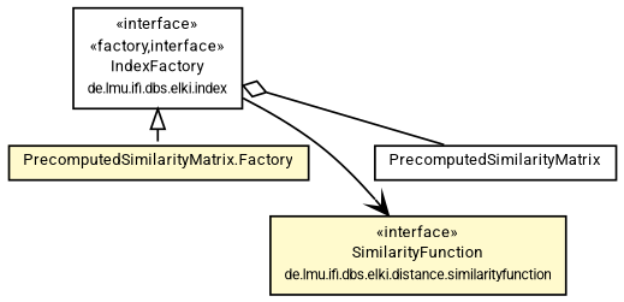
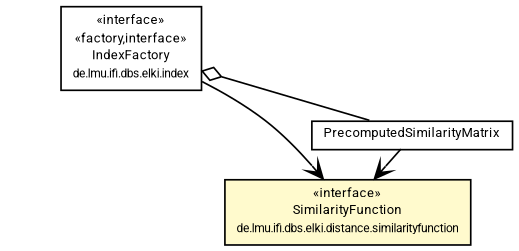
  digraph {
    nodesep=0.15
    rankdir=TB
    ranksep=0.25
    node [fontcolor=black fontname=Roboto fontsize=8 margin=0 shape=plaintext]
    edge [color=black fontname=Roboto fontsize=7 labelfontname=Roboto labelfontsize=7 weight=1 arrowhead=open]
    n1 [height=0 label=<<table title="de.lmu.ifi.dbs.elki.index.IndexFactory" border="0" cellborder="1" cellspacing="0" cellpadding="2" href="../IndexFactory.html" target="_parent"> 		<tr><td><table border="0" cellspacing="0" cellpadding="1"> 		<tr><td align="center" balign="center"> &#171;interface&#187; </td></tr> 		<tr><td align="center" balign="center"> &#171;factory,interface&#187; </td></tr> 		<tr><td align="center" balign="center"> <font face="Roboto">IndexFactory</font> </td></tr> 		<tr><td align="center" balign="center"> <font face="Roboto" point-size="7.0">de.lmu.ifi.dbs.elki.index</font> </td></tr> 		</table></td></tr> 		</table>> width=0]
-   n2 [height=0 label=<<table title="de.lmu.ifi.dbs.elki.index.distancematrix.PrecomputedSimilarityMatrix.Factory" border="0" cellborder="1" cellspacing="0" cellpadding="2" bgcolor="lemonChiffon" href="PrecomputedSimilarityMatrix.Factory.html" target="_parent"> 		<tr><td><table border="0" cellspacing="0" cellpadding="1"> 		<tr><td align="center" balign="center"> <font face="Roboto">PrecomputedSimilarityMatrix.Factory</font> </td></tr> 		</table></td></tr> 		</table>> width=0]
    n3 [height=0 label=<<table title="de.lmu.ifi.dbs.elki.distance.similarityfunction.SimilarityFunction" border="0" cellborder="1" cellspacing="0" cellpadding="2" bgcolor="LemonChiffon" href="../../distance/similarityfunction/SimilarityFunction.html" target="_parent"> 		<tr><td><table border="0" cellspacing="0" cellpadding="1"> 		<tr><td align="center" balign="center"> &#171;interface&#187; </td></tr> 		<tr><td align="center" balign="center"> <font face="Roboto">SimilarityFunction</font> </td></tr> 		<tr><td align="center" balign="center"> <font face="Roboto" point-size="7.0">de.lmu.ifi.dbs.elki.distance.similarityfunction</font> </td></tr> 		</table></td></tr> 		</table>> width=0]
    n4 [height=0 label=<<table title="de.lmu.ifi.dbs.elki.index.distancematrix.PrecomputedSimilarityMatrix" border="0" cellborder="1" cellspacing="0" cellpadding="2" href="PrecomputedSimilarityMatrix.html" target="_parent"> 		<tr><td><table border="0" cellspacing="0" cellpadding="1"> 		<tr><td align="center" balign="center"> <font face="Roboto">PrecomputedSimilarityMatrix</font> </td></tr> 		</table></td></tr> 		</table>> width=0]
-   n1 -> n2 [arrowtail=empty dir=back style=dashed weight=9 arrowhead=""]
    n1 -> n3
    n1 -> n4 [arrowhead=none arrowtail=ediamond dir=back weight=4]
+   n4 -> n3
  }
